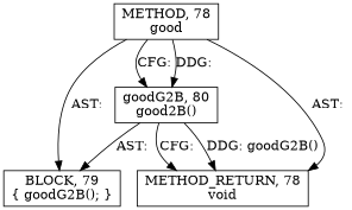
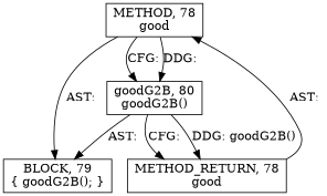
  digraph {
    node [shape=rect]
    n1 [label=<METHOD, 78<BR/>good>]
    n2 [label=<BLOCK, 79<BR/>{ goodG2B(); }>]
-   n3 [label=<goodG2B, 80<BR/>good2B()>]
-   n4 [label=<METHOD_RETURN, 78<BR/>void>]
+   n3 [label=<goodG2B, 80<BR/>goodG2B()>]
+   n4 [label=<METHOD_RETURN, 78<BR/>good>]
    n1 -> n2 [label="AST: "]
    n1 -> n3 [label="CFG: "]
    n1 -> n3 [label="DDG: "]
-   n1 -> n4 [label="AST: "]
+   n4 -> n1 [label="AST: "]
    n3 -> n2 [label="AST: "]
    n3 -> n4 [label="CFG: "]
    n3 -> n4 [label="DDG: goodG2B()"]
  }
